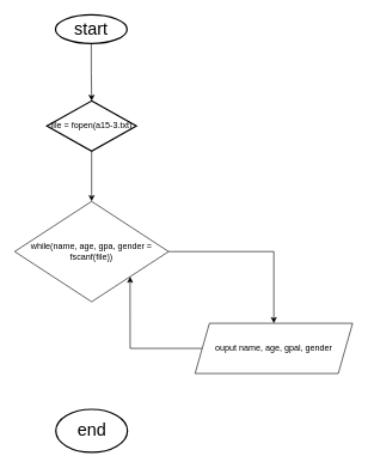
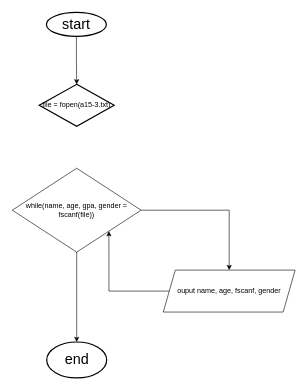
  <mxCell id="0" />
  <mxCell id="1" parent="0" />
  <mxCell id="2" style="edgeStyle=orthogonalEdgeStyle;rounded=0;orthogonalLoop=1;jettySize=auto;html=1;entryX=0.5;entryY=0;entryDx=0;entryDy=0;" edge="1" parent="1" source="3" target="6"><mxGeometry relative="1" as="geometry" /></mxCell>
  <mxCell id="3" value="&lt;font style=&quot;font-size: 24px;&quot;&gt;start&lt;/font&gt;" style="strokeWidth=2;html=1;shape=mxgraph.flowchart.start_1;whiteSpace=wrap;" vertex="1" parent="1"><mxGeometry x="77" y="20" width="100" height="40" as="geometry" /></mxCell>
  <mxCell id="4" value="&lt;font style=&quot;font-size: 24px;&quot;&gt;end&lt;/font&gt;" style="strokeWidth=2;html=1;shape=mxgraph.flowchart.start_1;whiteSpace=wrap;" vertex="1" parent="1"><mxGeometry x="77.5" y="570" width="100" height="60" as="geometry" /></mxCell>
- <mxCell id="5" style="edgeStyle=orthogonalEdgeStyle;rounded=0;orthogonalLoop=1;jettySize=auto;html=1;entryX=0.5;entryY=0;entryDx=0;entryDy=0;" edge="1" parent="1" source="6" target="8"><mxGeometry relative="1" as="geometry" /></mxCell>
  <mxCell id="6" value="file = fopen(a15-3.txt)" style="rhombus;whiteSpace=wrap;html=1;absoluteArcSize=1;arcSize=14;strokeWidth=2;" vertex="1" parent="1"><mxGeometry x="65" y="140" width="125" height="70" as="geometry" /></mxCell>
  <mxCell id="7" style="edgeStyle=orthogonalEdgeStyle;rounded=0;orthogonalLoop=1;jettySize=auto;html=1;entryX=0.5;entryY=0;entryDx=0;entryDy=0;" edge="1" parent="1" source="8" target="10"><mxGeometry relative="1" as="geometry" /></mxCell>
  <mxCell id="8" value="while(name, age, gpa, gender = fscanf(file))" style="rhombus;whiteSpace=wrap;html=1;" vertex="1" parent="1"><mxGeometry x="20" y="280" width="215" height="140" as="geometry" /></mxCell>
  <mxCell id="9" style="edgeStyle=orthogonalEdgeStyle;rounded=0;orthogonalLoop=1;jettySize=auto;html=1;entryX=1;entryY=1;entryDx=0;entryDy=0;" edge="1" parent="1" source="10" target="8"><mxGeometry relative="1" as="geometry" /></mxCell>
- <mxCell id="10" value="ouput name, age, gpal, gender" style="shape=parallelogram;perimeter=parallelogramPerimeter;whiteSpace=wrap;html=1;fixedSize=1;" vertex="1" parent="1"><mxGeometry x="272" y="450" width="220" height="70" as="geometry" /></mxCell>
+ <mxCell id="10" value="ouput name, age, fscanf, gender" style="shape=parallelogram;perimeter=parallelogramPerimeter;whiteSpace=wrap;html=1;fixedSize=1;" vertex="1" parent="1"><mxGeometry x="272" y="450" width="220" height="70" as="geometry" /></mxCell>
+ <mxCell id="11" style="edgeStyle=orthogonalEdgeStyle;rounded=0;orthogonalLoop=1;jettySize=auto;html=1;entryX=0.5;entryY=0;entryDx=0;entryDy=0;entryPerimeter=0;" edge="1" parent="1" source="8" target="4"><mxGeometry relative="1" as="geometry" /></mxCell>
